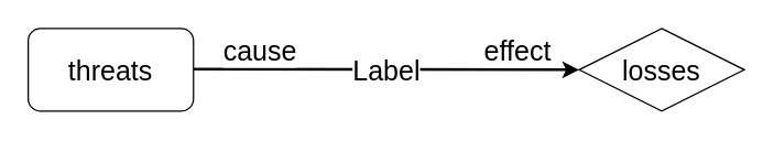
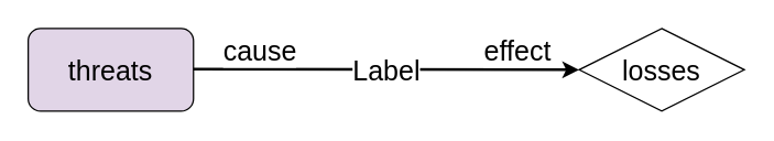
  <mxCell id="0" />
  <mxCell id="1" parent="0" />
- <mxCell id="2" value="threats" style="rounded=1;whiteSpace=wrap;html=1;fontSize=20;" vertex="1" parent="1"><mxGeometry x="20" y="20" width="120" height="60" as="geometry" /></mxCell>
+ <mxCell id="2" value="threats" style="rounded=1;whiteSpace=wrap;html=1;fontSize=20;fillColor=#e1d5e7;" vertex="1" parent="1"><mxGeometry x="20" y="20" width="120" height="60" as="geometry" /></mxCell>
  <mxCell id="3" value="losses" style="rhombus;whiteSpace=wrap;html=1;fontSize=20;" vertex="1" parent="1"><mxGeometry x="420" y="20" width="120" height="60" as="geometry" /></mxCell>
  <mxCell id="4" value="" style="endArrow=classic;html=1;rounded=0;strokeWidth=2;fontSize=20;entryX=0;entryY=0.5;entryDx=0;entryDy=0;" edge="1" parent="1" target="3"><mxGeometry relative="1" as="geometry"><mxPoint x="140" y="49.5" as="sourcePoint" /><mxPoint x="300" y="49.5" as="targetPoint" /></mxGeometry></mxCell>
  <mxCell id="5" value="Label" style="edgeLabel;resizable=0;html=1;align=center;verticalAlign=middle;fontSize=20;" connectable="0" vertex="1" parent="4"><mxGeometry relative="1" as="geometry" /></mxCell>
  <mxCell id="6" value="cause" style="edgeLabel;resizable=0;html=1;align=left;verticalAlign=bottom;fontSize=20;" connectable="0" vertex="1" parent="4"><mxGeometry x="-1" relative="1" as="geometry"><mxPoint x="20" as="offset" /></mxGeometry></mxCell>
  <mxCell id="7" value="effect" style="edgeLabel;resizable=0;html=1;align=right;verticalAlign=bottom;fontSize=20;" connectable="0" vertex="1" parent="4"><mxGeometry x="1" relative="1" as="geometry"><mxPoint x="-20" as="offset" /></mxGeometry></mxCell>
